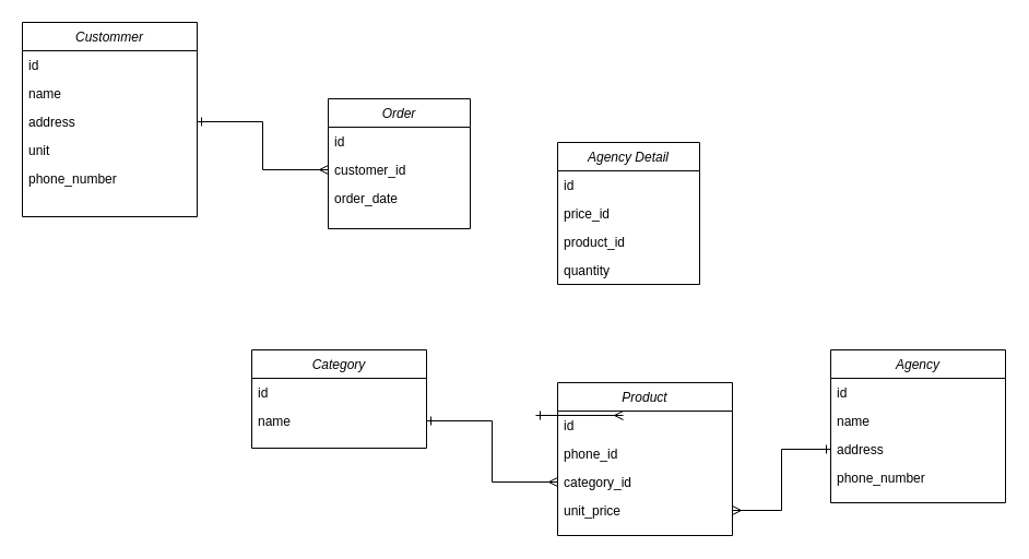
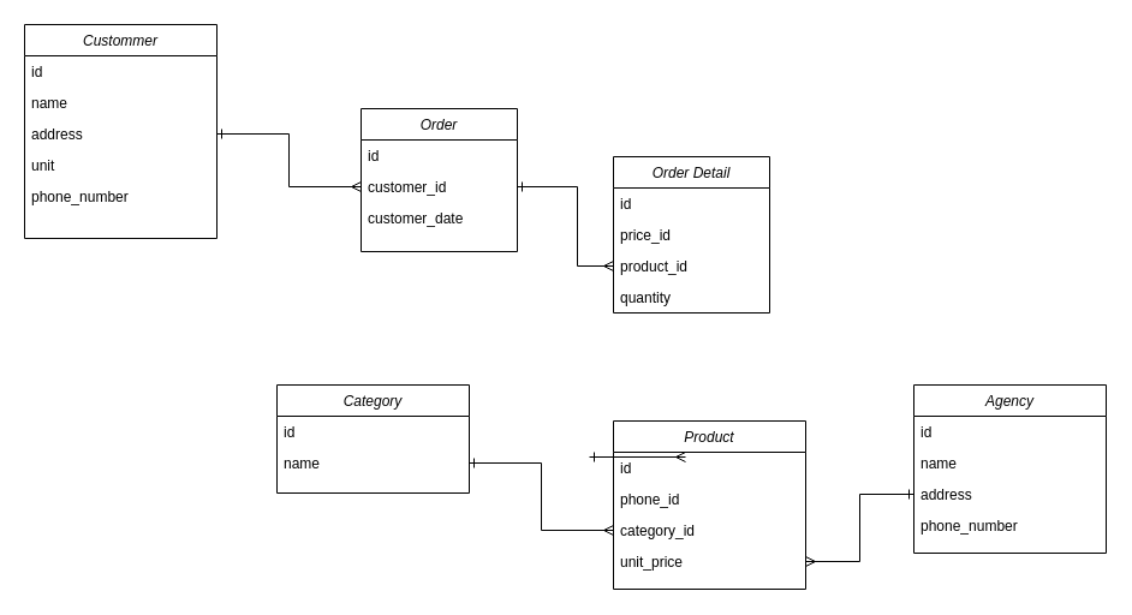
  <mxCell id="0" />
  <mxCell id="1" parent="0" />
  <mxCell id="2" value="Custommer" style="swimlane;fontStyle=2;align=center;verticalAlign=top;childLayout=stackLayout;horizontal=1;startSize=26;horizontalStack=0;resizeParent=1;resizeLast=0;collapsible=1;marginBottom=0;rounded=0;shadow=0;strokeWidth=1;" parent="1" vertex="1"><mxGeometry x="20" y="20" width="160" height="178" as="geometry"><mxRectangle x="230" y="140" width="160" height="26" as="alternateBounds" /></mxGeometry></mxCell>
  <mxCell id="3" value="id" style="text;align=left;verticalAlign=top;spacingLeft=4;spacingRight=4;overflow=hidden;rotatable=0;points=[[0,0.5],[1,0.5]];portConstraint=eastwest;" parent="2" vertex="1"><mxGeometry y="26" width="160" height="26" as="geometry" /></mxCell>
  <mxCell id="4" value="name" style="text;align=left;verticalAlign=top;spacingLeft=4;spacingRight=4;overflow=hidden;rotatable=0;points=[[0,0.5],[1,0.5]];portConstraint=eastwest;rounded=0;shadow=0;html=0;" parent="2" vertex="1"><mxGeometry y="52" width="160" height="26" as="geometry" /></mxCell>
  <mxCell id="5" value="address" style="text;align=left;verticalAlign=top;spacingLeft=4;spacingRight=4;overflow=hidden;rotatable=0;points=[[0,0.5],[1,0.5]];portConstraint=eastwest;rounded=0;shadow=0;html=0;" parent="2" vertex="1"><mxGeometry y="78" width="160" height="26" as="geometry" /></mxCell>
  <mxCell id="6" value="unit" style="text;align=left;verticalAlign=top;spacingLeft=4;spacingRight=4;overflow=hidden;rotatable=0;points=[[0,0.5],[1,0.5]];portConstraint=eastwest;rounded=0;shadow=0;html=0;" vertex="1" parent="2"><mxGeometry y="104" width="160" height="26" as="geometry" /></mxCell>
  <mxCell id="7" value="phone_number" style="text;align=left;verticalAlign=top;spacingLeft=4;spacingRight=4;overflow=hidden;rotatable=0;points=[[0,0.5],[1,0.5]];portConstraint=eastwest;rounded=0;shadow=0;html=0;" vertex="1" parent="2"><mxGeometry y="130" width="160" height="26" as="geometry" /></mxCell>
  <mxCell id="8" value="Agency" style="swimlane;fontStyle=2;align=center;verticalAlign=top;childLayout=stackLayout;horizontal=1;startSize=26;horizontalStack=0;resizeParent=1;resizeLast=0;collapsible=1;marginBottom=0;rounded=0;shadow=0;strokeWidth=1;" vertex="1" parent="1"><mxGeometry x="760" y="320" width="160" height="140" as="geometry"><mxRectangle x="230" y="140" width="160" height="26" as="alternateBounds" /></mxGeometry></mxCell>
  <mxCell id="9" value="id" style="text;align=left;verticalAlign=top;spacingLeft=4;spacingRight=4;overflow=hidden;rotatable=0;points=[[0,0.5],[1,0.5]];portConstraint=eastwest;" vertex="1" parent="8"><mxGeometry y="26" width="160" height="26" as="geometry" /></mxCell>
  <mxCell id="10" value="name" style="text;align=left;verticalAlign=top;spacingLeft=4;spacingRight=4;overflow=hidden;rotatable=0;points=[[0,0.5],[1,0.5]];portConstraint=eastwest;rounded=0;shadow=0;html=0;" vertex="1" parent="8"><mxGeometry y="52" width="160" height="26" as="geometry" /></mxCell>
  <mxCell id="11" value="address" style="text;align=left;verticalAlign=top;spacingLeft=4;spacingRight=4;overflow=hidden;rotatable=0;points=[[0,0.5],[1,0.5]];portConstraint=eastwest;rounded=0;shadow=0;html=0;" vertex="1" parent="8"><mxGeometry y="78" width="160" height="26" as="geometry" /></mxCell>
  <mxCell id="12" value="phone_number" style="text;align=left;verticalAlign=top;spacingLeft=4;spacingRight=4;overflow=hidden;rotatable=0;points=[[0,0.5],[1,0.5]];portConstraint=eastwest;rounded=0;shadow=0;html=0;" vertex="1" parent="8"><mxGeometry y="104" width="160" height="26" as="geometry" /></mxCell>
  <mxCell id="13" value="Product" style="swimlane;fontStyle=2;align=center;verticalAlign=top;childLayout=stackLayout;horizontal=1;startSize=26;horizontalStack=0;resizeParent=1;resizeLast=0;collapsible=1;marginBottom=0;rounded=0;shadow=0;strokeWidth=1;" vertex="1" parent="1"><mxGeometry x="510" y="350" width="160" height="140" as="geometry"><mxRectangle x="230" y="140" width="160" height="26" as="alternateBounds" /></mxGeometry></mxCell>
  <mxCell id="14" value="id" style="text;align=left;verticalAlign=top;spacingLeft=4;spacingRight=4;overflow=hidden;rotatable=0;points=[[0,0.5],[1,0.5]];portConstraint=eastwest;" vertex="1" parent="13"><mxGeometry y="26" width="160" height="26" as="geometry" /></mxCell>
  <mxCell id="15" value="phone_id" style="text;align=left;verticalAlign=top;spacingLeft=4;spacingRight=4;overflow=hidden;rotatable=0;points=[[0,0.5],[1,0.5]];portConstraint=eastwest;rounded=0;shadow=0;html=0;" vertex="1" parent="13"><mxGeometry y="52" width="160" height="26" as="geometry" /></mxCell>
  <mxCell id="16" value="category_id" style="text;align=left;verticalAlign=top;spacingLeft=4;spacingRight=4;overflow=hidden;rotatable=0;points=[[0,0.5],[1,0.5]];portConstraint=eastwest;rounded=0;shadow=0;html=0;" vertex="1" parent="13"><mxGeometry y="78" width="160" height="26" as="geometry" /></mxCell>
  <mxCell id="17" value="unit_price" style="text;align=left;verticalAlign=top;spacingLeft=4;spacingRight=4;overflow=hidden;rotatable=0;points=[[0,0.5],[1,0.5]];portConstraint=eastwest;rounded=0;shadow=0;html=0;" vertex="1" parent="13"><mxGeometry y="104" width="160" height="26" as="geometry" /></mxCell>
  <mxCell id="18" value="Category" style="swimlane;fontStyle=2;align=center;verticalAlign=top;childLayout=stackLayout;horizontal=1;startSize=26;horizontalStack=0;resizeParent=1;resizeLast=0;collapsible=1;marginBottom=0;rounded=0;shadow=0;strokeWidth=1;" vertex="1" parent="1"><mxGeometry x="230" y="320" width="160" height="90" as="geometry"><mxRectangle x="230" y="140" width="160" height="26" as="alternateBounds" /></mxGeometry></mxCell>
  <mxCell id="19" value="id" style="text;align=left;verticalAlign=top;spacingLeft=4;spacingRight=4;overflow=hidden;rotatable=0;points=[[0,0.5],[1,0.5]];portConstraint=eastwest;" vertex="1" parent="18"><mxGeometry y="26" width="160" height="26" as="geometry" /></mxCell>
  <mxCell id="20" value="name" style="text;align=left;verticalAlign=top;spacingLeft=4;spacingRight=4;overflow=hidden;rotatable=0;points=[[0,0.5],[1,0.5]];portConstraint=eastwest;rounded=0;shadow=0;html=0;" vertex="1" parent="18"><mxGeometry y="52" width="160" height="26" as="geometry" /></mxCell>
  <mxCell id="21" value="Order" style="swimlane;fontStyle=2;align=center;verticalAlign=top;childLayout=stackLayout;horizontal=1;startSize=26;horizontalStack=0;resizeParent=1;resizeLast=0;collapsible=1;marginBottom=0;rounded=0;shadow=0;strokeWidth=1;" vertex="1" parent="1"><mxGeometry x="300" y="90" width="130" height="119" as="geometry"><mxRectangle x="230" y="140" width="160" height="26" as="alternateBounds" /></mxGeometry></mxCell>
  <mxCell id="22" value="id" style="text;align=left;verticalAlign=top;spacingLeft=4;spacingRight=4;overflow=hidden;rotatable=0;points=[[0,0.5],[1,0.5]];portConstraint=eastwest;" vertex="1" parent="21"><mxGeometry y="26" width="130" height="26" as="geometry" /></mxCell>
  <mxCell id="23" value="customer_id" style="text;align=left;verticalAlign=top;spacingLeft=4;spacingRight=4;overflow=hidden;rotatable=0;points=[[0,0.5],[1,0.5]];portConstraint=eastwest;rounded=0;shadow=0;html=0;" vertex="1" parent="21"><mxGeometry y="52" width="130" height="26" as="geometry" /></mxCell>
- <mxCell id="24" value="order_date" style="text;align=left;verticalAlign=top;spacingLeft=4;spacingRight=4;overflow=hidden;rotatable=0;points=[[0,0.5],[1,0.5]];portConstraint=eastwest;rounded=0;shadow=0;html=0;" vertex="1" parent="21"><mxGeometry y="78" width="130" height="26" as="geometry" /></mxCell>
- <mxCell id="25" value="Agency Detail" style="swimlane;fontStyle=2;align=center;verticalAlign=top;childLayout=stackLayout;horizontal=1;startSize=26;horizontalStack=0;resizeParent=1;resizeLast=0;collapsible=1;marginBottom=0;rounded=0;shadow=0;strokeWidth=1;" vertex="1" parent="1"><mxGeometry x="510" y="130" width="130" height="130" as="geometry"><mxRectangle x="230" y="140" width="160" height="26" as="alternateBounds" /></mxGeometry></mxCell>
+ <mxCell id="24" value="customer_date" style="text;align=left;verticalAlign=top;spacingLeft=4;spacingRight=4;overflow=hidden;rotatable=0;points=[[0,0.5],[1,0.5]];portConstraint=eastwest;rounded=0;shadow=0;html=0;" vertex="1" parent="21"><mxGeometry y="78" width="130" height="26" as="geometry" /></mxCell>
+ <mxCell id="25" value="Order Detail" style="swimlane;fontStyle=2;align=center;verticalAlign=top;childLayout=stackLayout;horizontal=1;startSize=26;horizontalStack=0;resizeParent=1;resizeLast=0;collapsible=1;marginBottom=0;rounded=0;shadow=0;strokeWidth=1;" vertex="1" parent="1"><mxGeometry x="510" y="130" width="130" height="130" as="geometry"><mxRectangle x="230" y="140" width="160" height="26" as="alternateBounds" /></mxGeometry></mxCell>
  <mxCell id="26" value="id" style="text;align=left;verticalAlign=top;spacingLeft=4;spacingRight=4;overflow=hidden;rotatable=0;points=[[0,0.5],[1,0.5]];portConstraint=eastwest;" vertex="1" parent="25"><mxGeometry y="26" width="130" height="26" as="geometry" /></mxCell>
  <mxCell id="27" value="price_id" style="text;align=left;verticalAlign=top;spacingLeft=4;spacingRight=4;overflow=hidden;rotatable=0;points=[[0,0.5],[1,0.5]];portConstraint=eastwest;rounded=0;shadow=0;html=0;fontColor=#000000;" vertex="1" parent="25"><mxGeometry y="52" width="130" height="26" as="geometry" /></mxCell>
  <mxCell id="28" value="product_id" style="text;align=left;verticalAlign=top;spacingLeft=4;spacingRight=4;overflow=hidden;rotatable=0;points=[[0,0.5],[1,0.5]];portConstraint=eastwest;rounded=0;shadow=0;html=0;" vertex="1" parent="25"><mxGeometry y="78" width="130" height="26" as="geometry" /></mxCell>
  <mxCell id="29" value="quantity" style="text;align=left;verticalAlign=top;spacingLeft=4;spacingRight=4;overflow=hidden;rotatable=0;points=[[0,0.5],[1,0.5]];portConstraint=eastwest;rounded=0;shadow=0;html=0;" vertex="1" parent="25"><mxGeometry y="104" width="130" height="26" as="geometry" /></mxCell>
  <mxCell id="30" value="" style="endArrow=ERmany;html=1;rounded=0;fontColor=#7f7676;endFill=0;edgeStyle=orthogonalEdgeStyle;exitX=1;exitY=0.5;exitDx=0;exitDy=0;entryX=0;entryY=0.5;entryDx=0;entryDy=0;startArrow=ERone;startFill=0;" edge="1" parent="1" source="5" target="23"><mxGeometry width="50" height="50" relative="1" as="geometry"><mxPoint x="210" y="150" as="sourcePoint" /><mxPoint x="260" y="100" as="targetPoint" /></mxGeometry></mxCell>
+ <mxCell id="31" value="" style="endArrow=ERmany;html=1;rounded=0;fontColor=#7f7676;endFill=0;edgeStyle=orthogonalEdgeStyle;exitX=1;exitY=0.5;exitDx=0;exitDy=0;entryX=0;entryY=0.5;entryDx=0;entryDy=0;startArrow=ERone;startFill=0;" edge="1" parent="1" source="23" target="28"><mxGeometry width="50" height="50" relative="1" as="geometry"><mxPoint x="190" y="121" as="sourcePoint" /><mxPoint x="310" y="165" as="targetPoint" /><Array as="points"><mxPoint x="480" y="155" /><mxPoint x="480" y="221" /></Array></mxGeometry></mxCell>
  <mxCell id="32" value="" style="endArrow=ERmany;html=1;rounded=0;fontColor=#7f7676;endFill=0;edgeStyle=orthogonalEdgeStyle;exitX=1;exitY=0.5;exitDx=0;exitDy=0;entryX=0;entryY=0.5;entryDx=0;entryDy=0;startArrow=ERone;startFill=0;" edge="1" parent="1" source="20" target="16"><mxGeometry width="50" height="50" relative="1" as="geometry"><mxPoint x="190" y="121" as="sourcePoint" /><mxPoint x="310" y="165" as="targetPoint" /></mxGeometry></mxCell>
  <mxCell id="33" value="" style="endArrow=ERmany;html=1;rounded=0;fontColor=#7f7676;endFill=0;edgeStyle=orthogonalEdgeStyle;exitX=0;exitY=0.5;exitDx=0;exitDy=0;entryX=1;entryY=0.5;entryDx=0;entryDy=0;startArrow=ERone;startFill=0;" edge="1" parent="1" source="11" target="17"><mxGeometry width="50" height="50" relative="1" as="geometry"><mxPoint x="410" y="131" as="sourcePoint" /><mxPoint x="530" y="175" as="targetPoint" /></mxGeometry></mxCell>
  <mxCell id="34" value="" style="edgeStyle=none;orthogonalLoop=1;jettySize=auto;html=1;rounded=0;fontColor=#000000;startArrow=ERone;startFill=0;endArrow=ERmany;endFill=0;" edge="1" parent="1"><mxGeometry width="80" relative="1" as="geometry"><mxPoint x="490" y="380" as="sourcePoint" /><mxPoint x="570" y="380" as="targetPoint" /><Array as="points" /></mxGeometry></mxCell>
